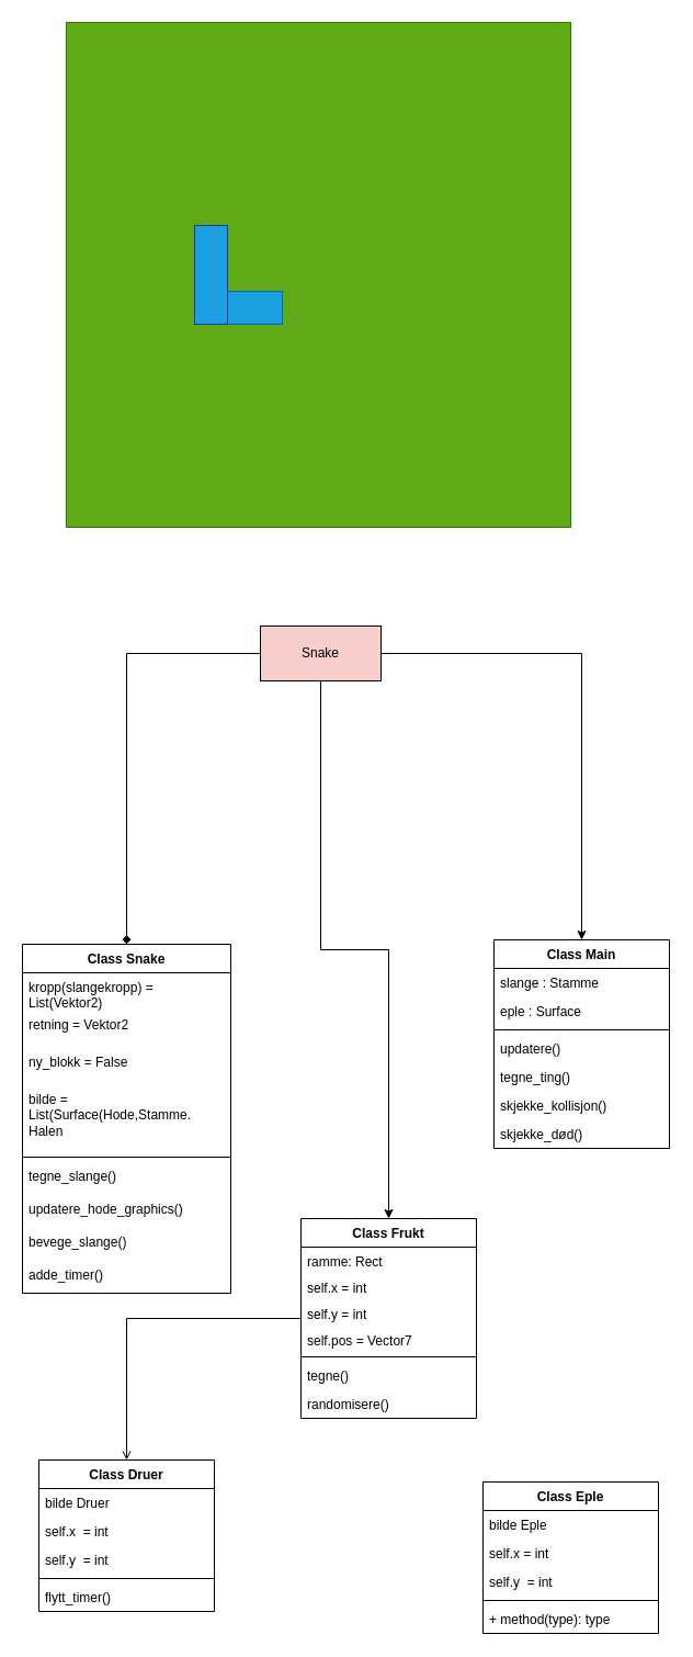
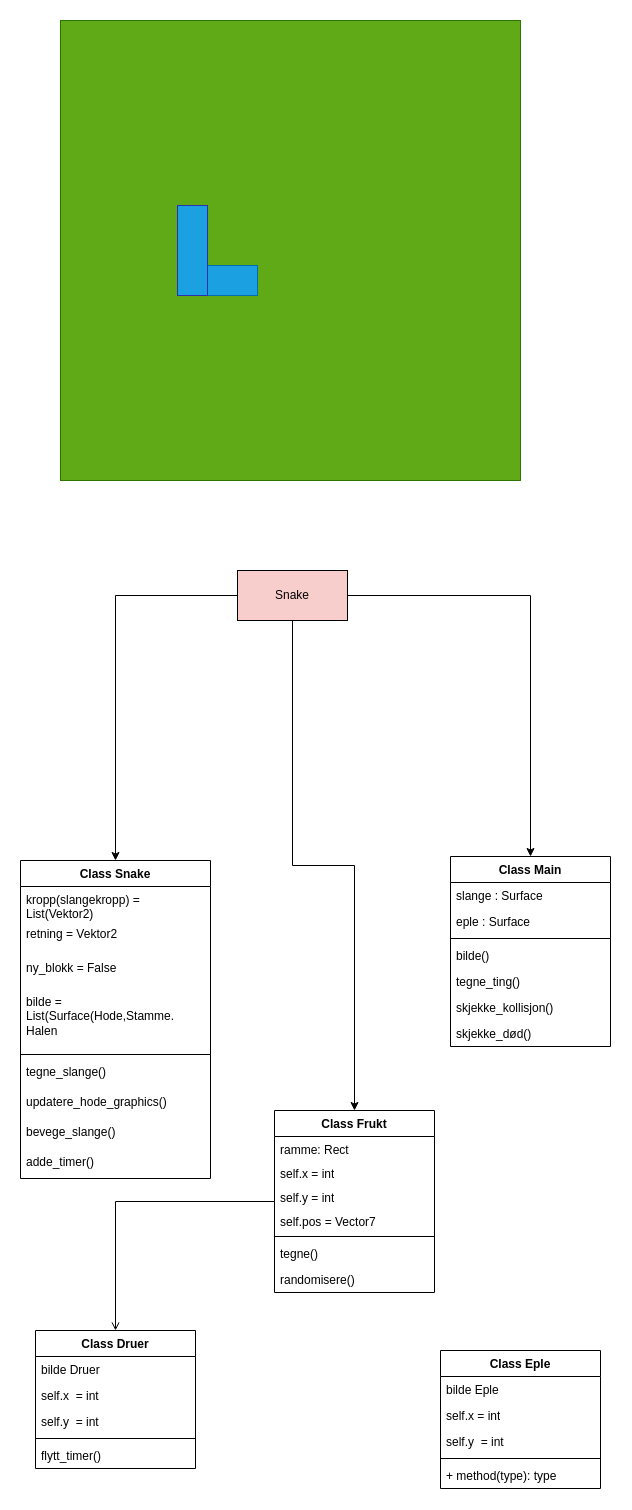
  <mxCell id="0" />
  <mxCell id="1" parent="0" />
  <mxCell id="2" value="" style="whiteSpace=wrap;html=1;aspect=fixed;fillColor=#60a917;fontColor=#ffffff;strokeColor=#2D7600;" parent="1" vertex="1"><mxGeometry x="60" y="20" width="460" height="460" as="geometry" /></mxCell>
  <mxCell id="3" value="" style="rounded=0;whiteSpace=wrap;html=1;strokeColor=#006EAF;fillColor=#1ba1e2;fontColor=#ffffff;" parent="1" vertex="1"><mxGeometry x="177" y="265" width="80" height="30" as="geometry" /></mxCell>
  <mxCell id="4" value="" style="rounded=0;whiteSpace=wrap;html=1;rotation=90;strokeColor=#2A33AF;fillColor=#1ba1e2;fontColor=#ffffff;" parent="1" vertex="1"><mxGeometry x="147" y="235" width="90" height="30" as="geometry" /></mxCell>
- <mxCell id="5" style="edgeStyle=orthogonalEdgeStyle;rounded=0;orthogonalLoop=1;jettySize=auto;html=1;endArrow=diamond;" parent="1" source="8" target="9" edge="1"><mxGeometry relative="1" as="geometry" /></mxCell>
+ <mxCell id="5" style="edgeStyle=orthogonalEdgeStyle;rounded=0;orthogonalLoop=1;jettySize=auto;html=1;" parent="1" source="8" target="9" edge="1"><mxGeometry relative="1" as="geometry" /></mxCell>
  <mxCell id="6" style="edgeStyle=orthogonalEdgeStyle;rounded=0;orthogonalLoop=1;jettySize=auto;html=1;entryX=0.5;entryY=0;entryDx=0;entryDy=0;" parent="1" source="8" target="20" edge="1"><mxGeometry relative="1" as="geometry"><Array as="points"><mxPoint x="292" y="865" /><mxPoint x="354" y="865" /></Array></mxGeometry></mxCell>
  <mxCell id="7" style="edgeStyle=orthogonalEdgeStyle;rounded=0;orthogonalLoop=1;jettySize=auto;html=1;entryX=0.5;entryY=0;entryDx=0;entryDy=0;" parent="1" source="8" target="28" edge="1"><mxGeometry relative="1" as="geometry" /></mxCell>
  <mxCell id="8" value="Snake" style="html=1;whiteSpace=wrap;fillColor=#f8cecc;" parent="1" vertex="1"><mxGeometry x="237" y="570" width="110" height="50" as="geometry" /></mxCell>
  <mxCell id="9" value="Class Snake" style="swimlane;fontStyle=1;align=center;verticalAlign=top;childLayout=stackLayout;horizontal=1;startSize=26;horizontalStack=0;resizeParent=1;resizeParentMax=0;resizeLast=0;collapsible=1;marginBottom=0;whiteSpace=wrap;html=1;" parent="1" vertex="1"><mxGeometry x="20" y="860" width="190" height="318" as="geometry" /></mxCell>
  <mxCell id="10" value="kropp(slangekropp) = List(Vektor2)&lt;br&gt;" style="text;strokeColor=none;fillColor=none;align=left;verticalAlign=top;spacingLeft=4;spacingRight=4;overflow=hidden;rotatable=0;points=[[0,0.5],[1,0.5]];portConstraint=eastwest;whiteSpace=wrap;html=1;" parent="9" vertex="1"><mxGeometry y="26" width="190" height="34" as="geometry" /></mxCell>
  <mxCell id="11" value="retning = Vektor2" style="text;strokeColor=none;fillColor=none;align=left;verticalAlign=top;spacingLeft=4;spacingRight=4;overflow=hidden;rotatable=0;points=[[0,0.5],[1,0.5]];portConstraint=eastwest;whiteSpace=wrap;html=1;" parent="9" vertex="1"><mxGeometry y="60" width="190" height="34" as="geometry" /></mxCell>
  <mxCell id="12" value="ny_blokk = False" style="text;strokeColor=none;fillColor=none;align=left;verticalAlign=top;spacingLeft=4;spacingRight=4;overflow=hidden;rotatable=0;points=[[0,0.5],[1,0.5]];portConstraint=eastwest;whiteSpace=wrap;html=1;" parent="9" vertex="1"><mxGeometry y="94" width="190" height="34" as="geometry" /></mxCell>
  <mxCell id="13" value="bilde = List(Surface(Hode,Stamme. Halen" style="text;strokeColor=none;fillColor=none;align=left;verticalAlign=top;spacingLeft=4;spacingRight=4;overflow=hidden;rotatable=0;points=[[0,0.5],[1,0.5]];portConstraint=eastwest;whiteSpace=wrap;html=1;" parent="9" vertex="1"><mxGeometry y="128" width="190" height="62" as="geometry" /></mxCell>
  <mxCell id="14" value="" style="line;strokeWidth=1;fillColor=none;align=left;verticalAlign=middle;spacingTop=-1;spacingLeft=3;spacingRight=3;rotatable=0;labelPosition=right;points=[];portConstraint=eastwest;strokeColor=inherit;" parent="9" vertex="1"><mxGeometry y="190" width="190" height="8" as="geometry" /></mxCell>
  <mxCell id="15" value="tegne_slange()&lt;br&gt;" style="text;strokeColor=none;fillColor=none;align=left;verticalAlign=top;spacingLeft=4;spacingRight=4;overflow=hidden;rotatable=0;points=[[0,0.5],[1,0.5]];portConstraint=eastwest;whiteSpace=wrap;html=1;" parent="9" vertex="1"><mxGeometry y="198" width="190" height="30" as="geometry" /></mxCell>
  <mxCell id="16" value="updatere_hode_graphics()&lt;br&gt;" style="text;strokeColor=none;fillColor=none;align=left;verticalAlign=top;spacingLeft=4;spacingRight=4;overflow=hidden;rotatable=0;points=[[0,0.5],[1,0.5]];portConstraint=eastwest;whiteSpace=wrap;html=1;" parent="9" vertex="1"><mxGeometry y="228" width="190" height="30" as="geometry" /></mxCell>
  <mxCell id="17" value="bevege_slange()&lt;br&gt;&amp;nbsp;" style="text;strokeColor=none;fillColor=none;align=left;verticalAlign=top;spacingLeft=4;spacingRight=4;overflow=hidden;rotatable=0;points=[[0,0.5],[1,0.5]];portConstraint=eastwest;whiteSpace=wrap;html=1;" parent="9" vertex="1"><mxGeometry y="258" width="190" height="30" as="geometry" /></mxCell>
  <mxCell id="18" value="adde_timer()&amp;nbsp;" style="text;strokeColor=none;fillColor=none;align=left;verticalAlign=top;spacingLeft=4;spacingRight=4;overflow=hidden;rotatable=0;points=[[0,0.5],[1,0.5]];portConstraint=eastwest;whiteSpace=wrap;html=1;" parent="9" vertex="1"><mxGeometry y="288" width="190" height="30" as="geometry" /></mxCell>
  <mxCell id="19" style="edgeStyle=orthogonalEdgeStyle;rounded=0;orthogonalLoop=1;jettySize=auto;html=1;endArrow=open;" parent="1" source="20" target="42" edge="1"><mxGeometry relative="1" as="geometry" /></mxCell>
  <mxCell id="20" value="Class Frukt" style="swimlane;fontStyle=1;align=center;verticalAlign=top;childLayout=stackLayout;horizontal=1;startSize=26;horizontalStack=0;resizeParent=1;resizeParentMax=0;resizeLast=0;collapsible=1;marginBottom=0;whiteSpace=wrap;html=1;" parent="1" vertex="1"><mxGeometry x="274" y="1110" width="160" height="182" as="geometry"><mxRectangle x="282" y="850" width="100" height="30" as="alternateBounds" /></mxGeometry></mxCell>
  <mxCell id="21" value="ramme: Rect" style="text;strokeColor=none;fillColor=none;align=left;verticalAlign=top;spacingLeft=4;spacingRight=4;overflow=hidden;rotatable=0;points=[[0,0.5],[1,0.5]];portConstraint=eastwest;whiteSpace=wrap;html=1;" parent="20" vertex="1"><mxGeometry y="26" width="160" height="24" as="geometry" /></mxCell>
  <mxCell id="22" value="self.x = int" style="text;strokeColor=none;fillColor=none;align=left;verticalAlign=top;spacingLeft=4;spacingRight=4;overflow=hidden;rotatable=0;points=[[0,0.5],[1,0.5]];portConstraint=eastwest;whiteSpace=wrap;html=1;" parent="20" vertex="1"><mxGeometry y="50" width="160" height="24" as="geometry" /></mxCell>
  <mxCell id="23" value="self.y = int" style="text;strokeColor=none;fillColor=none;align=left;verticalAlign=top;spacingLeft=4;spacingRight=4;overflow=hidden;rotatable=0;points=[[0,0.5],[1,0.5]];portConstraint=eastwest;whiteSpace=wrap;html=1;" parent="20" vertex="1"><mxGeometry y="74" width="160" height="24" as="geometry" /></mxCell>
  <mxCell id="24" value="self.pos = Vector7" style="text;strokeColor=none;fillColor=none;align=left;verticalAlign=top;spacingLeft=4;spacingRight=4;overflow=hidden;rotatable=0;points=[[0,0.5],[1,0.5]];portConstraint=eastwest;whiteSpace=wrap;html=1;" parent="20" vertex="1"><mxGeometry y="98" width="160" height="24" as="geometry" /></mxCell>
  <mxCell id="25" value="" style="line;strokeWidth=1;fillColor=none;align=left;verticalAlign=middle;spacingTop=-1;spacingLeft=3;spacingRight=3;rotatable=0;labelPosition=right;points=[];portConstraint=eastwest;strokeColor=inherit;" parent="20" vertex="1"><mxGeometry y="122" width="160" height="8" as="geometry" /></mxCell>
  <mxCell id="26" value="tegne()" style="text;strokeColor=none;fillColor=none;align=left;verticalAlign=top;spacingLeft=4;spacingRight=4;overflow=hidden;rotatable=0;points=[[0,0.5],[1,0.5]];portConstraint=eastwest;whiteSpace=wrap;html=1;" parent="20" vertex="1"><mxGeometry y="130" width="160" height="26" as="geometry" /></mxCell>
  <mxCell id="27" value="randomisere()" style="text;strokeColor=none;fillColor=none;align=left;verticalAlign=top;spacingLeft=4;spacingRight=4;overflow=hidden;rotatable=0;points=[[0,0.5],[1,0.5]];portConstraint=eastwest;whiteSpace=wrap;html=1;" parent="20" vertex="1"><mxGeometry y="156" width="160" height="26" as="geometry" /></mxCell>
  <mxCell id="28" value="Class Main" style="swimlane;fontStyle=1;align=center;verticalAlign=top;childLayout=stackLayout;horizontal=1;startSize=26;horizontalStack=0;resizeParent=1;resizeParentMax=0;resizeLast=0;collapsible=1;marginBottom=0;whiteSpace=wrap;html=1;" parent="1" vertex="1"><mxGeometry x="450" y="856" width="160" height="190" as="geometry" /></mxCell>
- <mxCell id="29" value="slange : Stamme" style="text;strokeColor=none;fillColor=none;align=left;verticalAlign=top;spacingLeft=4;spacingRight=4;overflow=hidden;rotatable=0;points=[[0,0.5],[1,0.5]];portConstraint=eastwest;whiteSpace=wrap;html=1;" parent="28" vertex="1"><mxGeometry y="26" width="160" height="26" as="geometry" /></mxCell>
+ <mxCell id="29" value="slange : Surface" style="text;strokeColor=none;fillColor=none;align=left;verticalAlign=top;spacingLeft=4;spacingRight=4;overflow=hidden;rotatable=0;points=[[0,0.5],[1,0.5]];portConstraint=eastwest;whiteSpace=wrap;html=1;" parent="28" vertex="1"><mxGeometry y="26" width="160" height="26" as="geometry" /></mxCell>
  <mxCell id="30" value="eple : Surface" style="text;strokeColor=none;fillColor=none;align=left;verticalAlign=top;spacingLeft=4;spacingRight=4;overflow=hidden;rotatable=0;points=[[0,0.5],[1,0.5]];portConstraint=eastwest;whiteSpace=wrap;html=1;" parent="28" vertex="1"><mxGeometry y="52" width="160" height="26" as="geometry" /></mxCell>
  <mxCell id="31" value="" style="line;strokeWidth=1;fillColor=none;align=left;verticalAlign=middle;spacingTop=-1;spacingLeft=3;spacingRight=3;rotatable=0;labelPosition=right;points=[];portConstraint=eastwest;strokeColor=inherit;" parent="28" vertex="1"><mxGeometry y="78" width="160" height="8" as="geometry" /></mxCell>
- <mxCell id="32" value="updatere()" style="text;strokeColor=none;fillColor=none;align=left;verticalAlign=top;spacingLeft=4;spacingRight=4;overflow=hidden;rotatable=0;points=[[0,0.5],[1,0.5]];portConstraint=eastwest;whiteSpace=wrap;html=1;" parent="28" vertex="1"><mxGeometry y="86" width="160" height="26" as="geometry" /></mxCell>
+ <mxCell id="32" value="bilde()" style="text;strokeColor=none;fillColor=none;align=left;verticalAlign=top;spacingLeft=4;spacingRight=4;overflow=hidden;rotatable=0;points=[[0,0.5],[1,0.5]];portConstraint=eastwest;whiteSpace=wrap;html=1;" parent="28" vertex="1"><mxGeometry y="86" width="160" height="26" as="geometry" /></mxCell>
  <mxCell id="33" value="tegne_ting()" style="text;strokeColor=none;fillColor=none;align=left;verticalAlign=top;spacingLeft=4;spacingRight=4;overflow=hidden;rotatable=0;points=[[0,0.5],[1,0.5]];portConstraint=eastwest;whiteSpace=wrap;html=1;" parent="28" vertex="1"><mxGeometry y="112" width="160" height="26" as="geometry" /></mxCell>
  <mxCell id="34" value="skjekke_kollisjon()" style="text;strokeColor=none;fillColor=none;align=left;verticalAlign=top;spacingLeft=4;spacingRight=4;overflow=hidden;rotatable=0;points=[[0,0.5],[1,0.5]];portConstraint=eastwest;whiteSpace=wrap;html=1;" parent="28" vertex="1"><mxGeometry y="138" width="160" height="26" as="geometry" /></mxCell>
  <mxCell id="35" value="skjekke_død()" style="text;strokeColor=none;fillColor=none;align=left;verticalAlign=top;spacingLeft=4;spacingRight=4;overflow=hidden;rotatable=0;points=[[0,0.5],[1,0.5]];portConstraint=eastwest;whiteSpace=wrap;html=1;" parent="28" vertex="1"><mxGeometry y="164" width="160" height="26" as="geometry" /></mxCell>
  <mxCell id="36" value="Class Eple" style="swimlane;fontStyle=1;align=center;verticalAlign=top;childLayout=stackLayout;horizontal=1;startSize=26;horizontalStack=0;resizeParent=1;resizeParentMax=0;resizeLast=0;collapsible=1;marginBottom=0;whiteSpace=wrap;html=1;" parent="1" vertex="1"><mxGeometry x="440" y="1350" width="160" height="138" as="geometry" /></mxCell>
  <mxCell id="37" value="bilde Eple" style="text;strokeColor=none;fillColor=none;align=left;verticalAlign=top;spacingLeft=4;spacingRight=4;overflow=hidden;rotatable=0;points=[[0,0.5],[1,0.5]];portConstraint=eastwest;whiteSpace=wrap;html=1;" parent="36" vertex="1"><mxGeometry y="26" width="160" height="26" as="geometry" /></mxCell>
  <mxCell id="38" value="self.x = int" style="text;strokeColor=none;fillColor=none;align=left;verticalAlign=top;spacingLeft=4;spacingRight=4;overflow=hidden;rotatable=0;points=[[0,0.5],[1,0.5]];portConstraint=eastwest;whiteSpace=wrap;html=1;" parent="36" vertex="1"><mxGeometry y="52" width="160" height="26" as="geometry" /></mxCell>
  <mxCell id="39" value="self.y&amp;nbsp; = int" style="text;strokeColor=none;fillColor=none;align=left;verticalAlign=top;spacingLeft=4;spacingRight=4;overflow=hidden;rotatable=0;points=[[0,0.5],[1,0.5]];portConstraint=eastwest;whiteSpace=wrap;html=1;" parent="36" vertex="1"><mxGeometry y="78" width="160" height="26" as="geometry" /></mxCell>
  <mxCell id="40" value="" style="line;strokeWidth=1;fillColor=none;align=left;verticalAlign=middle;spacingTop=-1;spacingLeft=3;spacingRight=3;rotatable=0;labelPosition=right;points=[];portConstraint=eastwest;strokeColor=inherit;" parent="36" vertex="1"><mxGeometry y="104" width="160" height="8" as="geometry" /></mxCell>
  <mxCell id="41" value="+ method(type): type" style="text;strokeColor=none;fillColor=none;align=left;verticalAlign=top;spacingLeft=4;spacingRight=4;overflow=hidden;rotatable=0;points=[[0,0.5],[1,0.5]];portConstraint=eastwest;whiteSpace=wrap;html=1;" parent="36" vertex="1"><mxGeometry y="112" width="160" height="26" as="geometry" /></mxCell>
  <mxCell id="42" value="Class Druer" style="swimlane;fontStyle=1;align=center;verticalAlign=top;childLayout=stackLayout;horizontal=1;startSize=26;horizontalStack=0;resizeParent=1;resizeParentMax=0;resizeLast=0;collapsible=1;marginBottom=0;whiteSpace=wrap;html=1;" parent="1" vertex="1"><mxGeometry x="35" y="1330" width="160" height="138" as="geometry" /></mxCell>
  <mxCell id="43" value="bilde Druer" style="text;strokeColor=none;fillColor=none;align=left;verticalAlign=top;spacingLeft=4;spacingRight=4;overflow=hidden;rotatable=0;points=[[0,0.5],[1,0.5]];portConstraint=eastwest;whiteSpace=wrap;html=1;" parent="42" vertex="1"><mxGeometry y="26" width="160" height="26" as="geometry" /></mxCell>
  <mxCell id="44" value="self.x&amp;nbsp; = int" style="text;strokeColor=none;fillColor=none;align=left;verticalAlign=top;spacingLeft=4;spacingRight=4;overflow=hidden;rotatable=0;points=[[0,0.5],[1,0.5]];portConstraint=eastwest;whiteSpace=wrap;html=1;" parent="42" vertex="1"><mxGeometry y="52" width="160" height="26" as="geometry" /></mxCell>
  <mxCell id="45" value="self.y&amp;nbsp; = int" style="text;strokeColor=none;fillColor=none;align=left;verticalAlign=top;spacingLeft=4;spacingRight=4;overflow=hidden;rotatable=0;points=[[0,0.5],[1,0.5]];portConstraint=eastwest;whiteSpace=wrap;html=1;" parent="42" vertex="1"><mxGeometry y="78" width="160" height="26" as="geometry" /></mxCell>
  <mxCell id="46" value="" style="line;strokeWidth=1;fillColor=none;align=left;verticalAlign=middle;spacingTop=-1;spacingLeft=3;spacingRight=3;rotatable=0;labelPosition=right;points=[];portConstraint=eastwest;strokeColor=inherit;" parent="42" vertex="1"><mxGeometry y="104" width="160" height="8" as="geometry" /></mxCell>
  <mxCell id="47" value="flytt_timer()" style="text;strokeColor=none;fillColor=none;align=left;verticalAlign=top;spacingLeft=4;spacingRight=4;overflow=hidden;rotatable=0;points=[[0,0.5],[1,0.5]];portConstraint=eastwest;whiteSpace=wrap;html=1;" parent="42" vertex="1"><mxGeometry y="112" width="160" height="26" as="geometry" /></mxCell>
